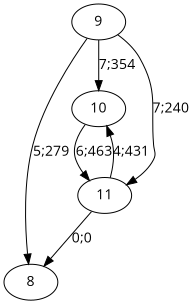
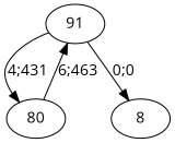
  digraph {
    fontname="Open Sans"
    node [fontname="Open Sans"]
    edge [color=black fontname="Open Sans"]
-   9
    8
-   10
-   11
-   9 -> 8 [label="5;279"]
-   9 -> 10 [label="7;354"]
-   9 -> 11 [label="7;240"]
+   10 [label=80]
+   11 [label=91]
    10 -> 11 [label="6;463"]
    11 -> 8 [label="0;0"]
    11 -> 10 [label="4;431"]
  }
